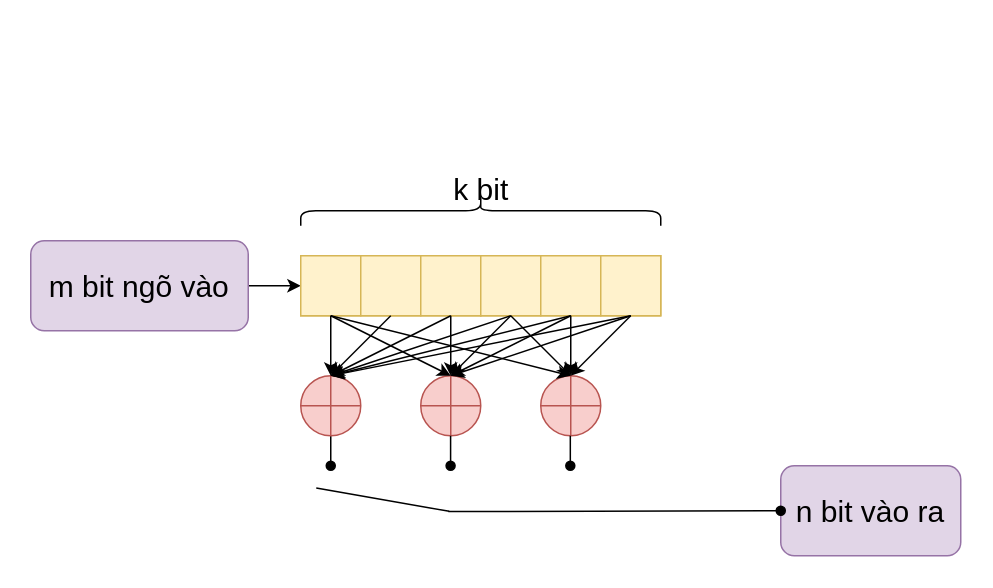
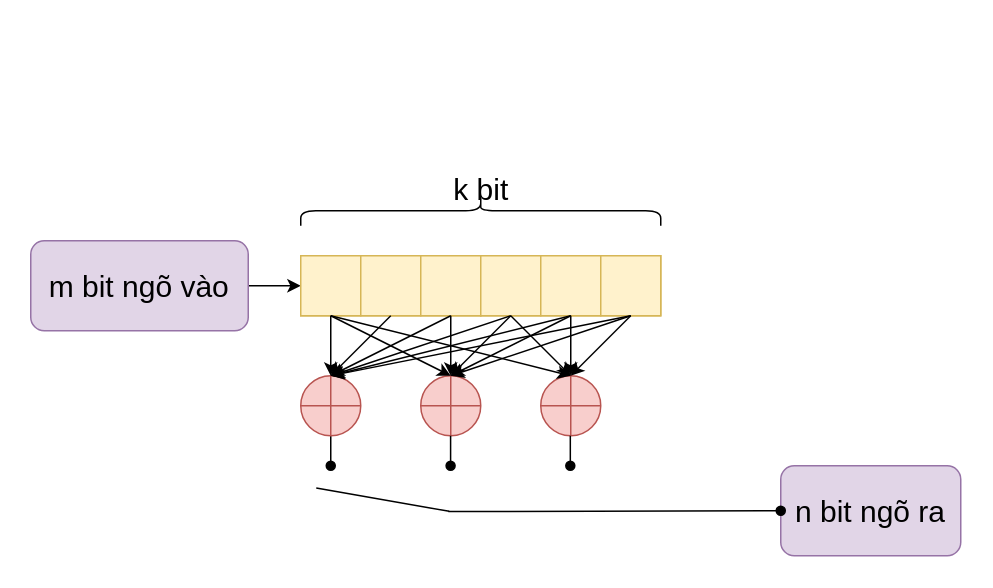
  <mxCell id="0" />
  <mxCell id="1" parent="0" />
  <mxCell id="2" style="edgeStyle=none;html=1;exitX=1;exitY=0.5;exitDx=0;exitDy=0;entryX=0;entryY=0.5;entryDx=0;entryDy=0;fontSize=20;" parent="1" source="3" target="5" edge="1"><mxGeometry relative="1" as="geometry" /></mxCell>
  <mxCell id="3" value="&lt;font style=&quot;font-size: 20px;&quot;&gt;m bit ngõ vào&lt;/font&gt;" style="rounded=1;whiteSpace=wrap;html=1;fillColor=#e1d5e7;strokeColor=#9673a6;" parent="1" vertex="1"><mxGeometry x="20" y="160" width="145" height="60" as="geometry" /></mxCell>
  <mxCell id="4" value="" style="group;fillColor=#fff2cc;strokeColor=#d6b656;" parent="1" vertex="1" connectable="0"><mxGeometry x="200" y="170" width="120" height="40" as="geometry" /></mxCell>
  <mxCell id="5" value="" style="whiteSpace=wrap;html=1;fillColor=#fff2cc;strokeColor=#d6b656;" parent="4" vertex="1"><mxGeometry width="40" height="40" as="geometry" /></mxCell>
  <mxCell id="6" value="" style="whiteSpace=wrap;html=1;fillColor=#fff2cc;strokeColor=#d6b656;" parent="4" vertex="1"><mxGeometry x="40" width="40" height="40" as="geometry" /></mxCell>
  <mxCell id="7" value="" style="whiteSpace=wrap;html=1;fillColor=#fff2cc;strokeColor=#d6b656;" parent="4" vertex="1"><mxGeometry x="80" width="40" height="40" as="geometry" /></mxCell>
  <mxCell id="8" value="" style="group;fillColor=#fff2cc;strokeColor=#d6b656;" parent="1" vertex="1" connectable="0"><mxGeometry x="320" y="170" width="120" height="40" as="geometry" /></mxCell>
  <mxCell id="9" value="" style="whiteSpace=wrap;html=1;fillColor=#fff2cc;strokeColor=#d6b656;" parent="8" vertex="1"><mxGeometry width="40" height="40" as="geometry" /></mxCell>
  <mxCell id="10" value="" style="whiteSpace=wrap;html=1;fillColor=#fff2cc;strokeColor=#d6b656;" parent="8" vertex="1"><mxGeometry x="40" width="40" height="40" as="geometry" /></mxCell>
  <mxCell id="11" value="" style="whiteSpace=wrap;html=1;fillColor=#fff2cc;strokeColor=#d6b656;" parent="8" vertex="1"><mxGeometry x="80" width="40" height="40" as="geometry" /></mxCell>
  <mxCell id="12" value="" style="shape=curlyBracket;whiteSpace=wrap;html=1;rounded=1;flipH=1;labelPosition=right;verticalLabelPosition=middle;align=left;verticalAlign=middle;rotation=-90;" parent="1" vertex="1"><mxGeometry x="310" y="20" width="20" height="240" as="geometry" /></mxCell>
  <mxCell id="13" value="&lt;font style=&quot;font-size: 20px;&quot;&gt;k bit&lt;/font&gt;" style="text;html=1;align=center;verticalAlign=middle;resizable=0;points=[];autosize=1;strokeColor=none;fillColor=none;" parent="1" vertex="1"><mxGeometry x="290" y="105" width="60" height="40" as="geometry" /></mxCell>
  <mxCell id="14" style="edgeStyle=none;html=1;exitX=0.5;exitY=1;exitDx=0;exitDy=0;fontSize=20;endArrow=oval;endFill=1;" parent="1" source="15" edge="1"><mxGeometry relative="1" as="geometry"><mxPoint x="220" y="310" as="targetPoint" /></mxGeometry></mxCell>
  <mxCell id="15" value="" style="shape=orEllipse;perimeter=ellipsePerimeter;whiteSpace=wrap;html=1;backgroundOutline=1;fontSize=20;fillColor=#f8cecc;strokeColor=#b85450;" parent="1" vertex="1"><mxGeometry x="200" y="250" width="40" height="40" as="geometry" /></mxCell>
  <mxCell id="16" value="" style="shape=orEllipse;perimeter=ellipsePerimeter;whiteSpace=wrap;html=1;backgroundOutline=1;fontSize=20;fillColor=#f8cecc;strokeColor=#b85450;" parent="1" vertex="1"><mxGeometry x="280" y="250" width="40" height="40" as="geometry" /></mxCell>
  <mxCell id="17" value="" style="shape=orEllipse;perimeter=ellipsePerimeter;whiteSpace=wrap;html=1;backgroundOutline=1;fontSize=20;fillColor=#f8cecc;strokeColor=#b85450;" parent="1" vertex="1"><mxGeometry x="360" y="250" width="40" height="40" as="geometry" /></mxCell>
  <mxCell id="18" style="edgeStyle=none;html=1;exitX=0.5;exitY=1;exitDx=0;exitDy=0;entryX=0.5;entryY=0;entryDx=0;entryDy=0;fontSize=20;" parent="1" source="5" target="15" edge="1"><mxGeometry relative="1" as="geometry" /></mxCell>
  <mxCell id="19" style="edgeStyle=none;html=1;exitX=0.5;exitY=1;exitDx=0;exitDy=0;fontSize=20;" parent="1" source="6" edge="1"><mxGeometry relative="1" as="geometry"><mxPoint x="220" y="250" as="targetPoint" /></mxGeometry></mxCell>
  <mxCell id="20" style="edgeStyle=none;html=1;exitX=0.5;exitY=1;exitDx=0;exitDy=0;fontSize=20;" parent="1" source="7" edge="1"><mxGeometry relative="1" as="geometry"><mxPoint x="220" y="250" as="targetPoint" /></mxGeometry></mxCell>
  <mxCell id="21" style="edgeStyle=none;html=1;exitX=0.5;exitY=1;exitDx=0;exitDy=0;fontSize=20;" parent="1" source="9" edge="1"><mxGeometry relative="1" as="geometry"><mxPoint x="220" y="250" as="targetPoint" /></mxGeometry></mxCell>
  <mxCell id="22" style="edgeStyle=none;html=1;exitX=0.5;exitY=1;exitDx=0;exitDy=0;entryX=0.5;entryY=0;entryDx=0;entryDy=0;fontSize=20;" parent="1" source="10" target="15" edge="1"><mxGeometry relative="1" as="geometry" /></mxCell>
  <mxCell id="23" style="edgeStyle=none;html=1;exitX=0.5;exitY=1;exitDx=0;exitDy=0;entryX=0.5;entryY=0;entryDx=0;entryDy=0;fontSize=20;" parent="1" source="11" target="15" edge="1"><mxGeometry relative="1" as="geometry" /></mxCell>
  <mxCell id="24" style="edgeStyle=none;html=1;exitX=0.5;exitY=1;exitDx=0;exitDy=0;entryX=0.5;entryY=0;entryDx=0;entryDy=0;fontSize=20;" parent="1" source="5" target="16" edge="1"><mxGeometry relative="1" as="geometry" /></mxCell>
  <mxCell id="25" style="edgeStyle=none;html=1;exitX=0.5;exitY=1;exitDx=0;exitDy=0;entryX=0.5;entryY=0;entryDx=0;entryDy=0;fontSize=20;" parent="1" source="7" target="16" edge="1"><mxGeometry relative="1" as="geometry" /></mxCell>
  <mxCell id="26" style="edgeStyle=none;html=1;exitX=0.5;exitY=1;exitDx=0;exitDy=0;fontSize=20;" parent="1" source="9" edge="1"><mxGeometry relative="1" as="geometry"><mxPoint x="300" y="250" as="targetPoint" /></mxGeometry></mxCell>
  <mxCell id="27" style="edgeStyle=none;html=1;exitX=0.5;exitY=1;exitDx=0;exitDy=0;fontSize=20;" parent="1" source="10" edge="1"><mxGeometry relative="1" as="geometry"><mxPoint x="300" y="250" as="targetPoint" /></mxGeometry></mxCell>
  <mxCell id="28" style="edgeStyle=none;html=1;exitX=0.5;exitY=1;exitDx=0;exitDy=0;fontSize=20;" parent="1" source="11" edge="1"><mxGeometry relative="1" as="geometry"><mxPoint x="300" y="250" as="targetPoint" /></mxGeometry></mxCell>
  <mxCell id="29" style="edgeStyle=none;html=1;exitX=0.5;exitY=1;exitDx=0;exitDy=0;entryX=0.5;entryY=0;entryDx=0;entryDy=0;fontSize=20;" parent="1" source="5" target="17" edge="1"><mxGeometry relative="1" as="geometry" /></mxCell>
  <mxCell id="30" style="edgeStyle=none;html=1;exitX=0.5;exitY=1;exitDx=0;exitDy=0;entryX=0.5;entryY=0;entryDx=0;entryDy=0;fontSize=20;" parent="1" source="9" target="17" edge="1"><mxGeometry relative="1" as="geometry" /></mxCell>
  <mxCell id="31" style="edgeStyle=none;html=1;exitX=0.5;exitY=1;exitDx=0;exitDy=0;fontSize=20;" parent="1" source="10" edge="1"><mxGeometry relative="1" as="geometry"><mxPoint x="380" y="250" as="targetPoint" /></mxGeometry></mxCell>
  <mxCell id="32" style="edgeStyle=none;html=1;exitX=0.5;exitY=1;exitDx=0;exitDy=0;fontSize=20;" parent="1" source="11" edge="1"><mxGeometry relative="1" as="geometry"><mxPoint x="380" y="250" as="targetPoint" /></mxGeometry></mxCell>
- <mxCell id="33" value="&lt;font style=&quot;font-size: 20px;&quot;&gt;n bit vào ra&lt;/font&gt;" style="rounded=1;whiteSpace=wrap;html=1;fillColor=#e1d5e7;strokeColor=#9673a6;" parent="1" vertex="1"><mxGeometry x="520" y="310" width="120" height="60" as="geometry" /></mxCell>
+ <mxCell id="33" value="&lt;font style=&quot;font-size: 20px;&quot;&gt;n bit ngõ ra&lt;/font&gt;" style="rounded=1;whiteSpace=wrap;html=1;fillColor=#e1d5e7;strokeColor=#9673a6;" parent="1" vertex="1"><mxGeometry x="520" y="310" width="120" height="60" as="geometry" /></mxCell>
  <mxCell id="34" style="edgeStyle=none;html=1;exitX=0.5;exitY=1;exitDx=0;exitDy=0;fontSize=20;endArrow=oval;endFill=1;" parent="1" edge="1"><mxGeometry relative="1" as="geometry"><mxPoint x="299.9" y="310" as="targetPoint" /><mxPoint x="299.9" y="290" as="sourcePoint" /></mxGeometry></mxCell>
  <mxCell id="35" style="edgeStyle=none;html=1;exitX=0.5;exitY=1;exitDx=0;exitDy=0;fontSize=20;endArrow=oval;endFill=1;" parent="1" edge="1"><mxGeometry relative="1" as="geometry"><mxPoint x="379.71" y="310" as="targetPoint" /><mxPoint x="379.71" y="290" as="sourcePoint" /></mxGeometry></mxCell>
  <mxCell id="36" style="edgeStyle=none;html=1;entryX=0;entryY=0.5;entryDx=0;entryDy=0;fontSize=20;endArrow=oval;endFill=1;exitX=0.994;exitY=0.527;exitDx=0;exitDy=0;exitPerimeter=0;" parent="1" source="37" target="33" edge="1"><mxGeometry relative="1" as="geometry"><mxPoint x="300" y="340" as="sourcePoint" /></mxGeometry></mxCell>
  <mxCell id="37" value="" style="line;strokeWidth=1;html=1;fontSize=20;rotation=10;" parent="1" vertex="1"><mxGeometry x="209.66" y="327.59" width="90" height="10" as="geometry" /></mxCell>
